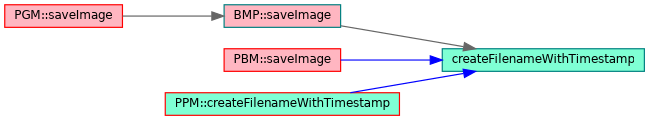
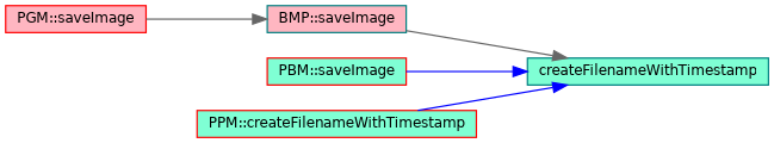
  digraph {
    rankdir=RL
    node [color=red fillcolor=aquamarine fontname=Helvetica fontsize=10 shape=box style=filled]
    edge [color=gray40 dir=back fontname=Helvetica fontsize=10 labelfontname=Helvetica labelfontsize=10 style=solid]
    n1 [color=teal fontcolor=black height=0.2 label=createFilenameWithTimestamp width=0.4]
    n2 [color=teal fillcolor=lightpink height=0.2 label="BMP::saveImage" width=0.4]
-   n3 [fillcolor=lightpink height=0.2 label="PBM::saveImage" width=0.4]
+   n3 [height=0.2 label="PBM::saveImage" width=0.4]
    n4 [height=0.2 label="PPM::createFilenameWithTimestamp" width=0.4]
    n5 [fillcolor=lightpink height=0.2 label="PGM::saveImage" width=0.4]
    n1 -> n2
    n1 -> n3 [color=blue]
    n1 -> n4 [color=blue]
    n2 -> n5
  }
